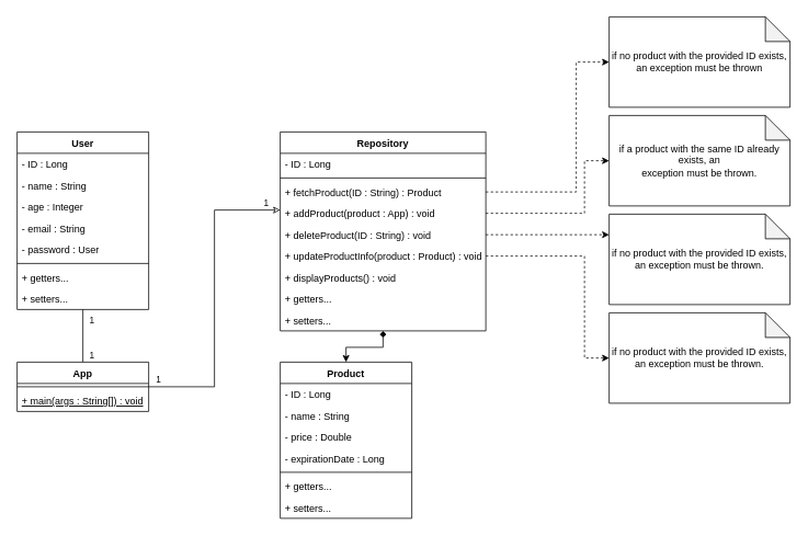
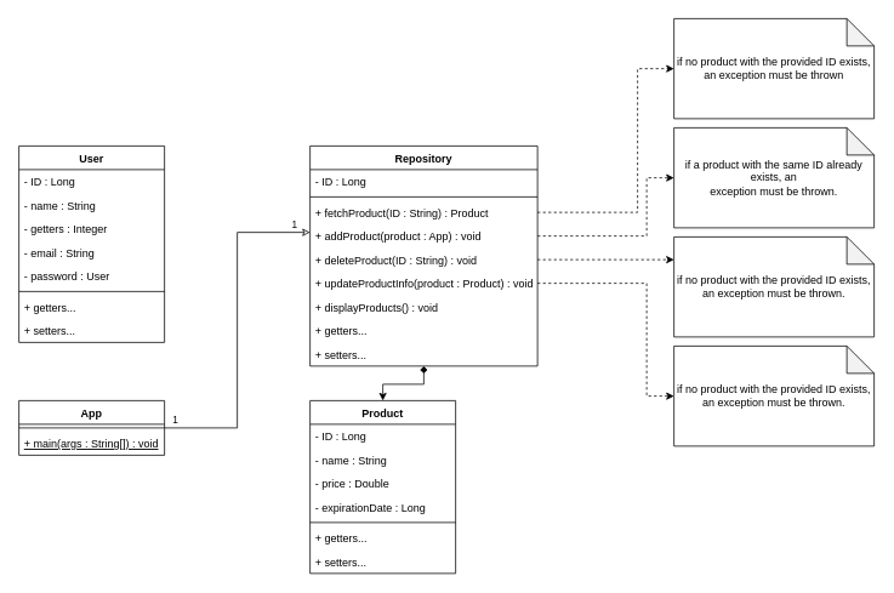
  <mxCell id="0" />
  <mxCell id="1" parent="0" />
  <mxCell id="2" value="User" style="swimlane;fontStyle=1;align=center;verticalAlign=top;childLayout=stackLayout;horizontal=1;startSize=26;horizontalStack=0;resizeParent=1;resizeParentMax=0;resizeLast=0;collapsible=1;marginBottom=0;" vertex="1" parent="1"><mxGeometry x="20" y="160" width="160" height="216" as="geometry" /></mxCell>
  <mxCell id="3" value="- ID : Long" style="text;strokeColor=none;fillColor=none;align=left;verticalAlign=top;spacingLeft=4;spacingRight=4;overflow=hidden;rotatable=0;points=[[0,0.5],[1,0.5]];portConstraint=eastwest;" vertex="1" parent="2"><mxGeometry y="26" width="160" height="26" as="geometry" /></mxCell>
  <mxCell id="4" value="- name : String" style="text;strokeColor=none;fillColor=none;align=left;verticalAlign=top;spacingLeft=4;spacingRight=4;overflow=hidden;rotatable=0;points=[[0,0.5],[1,0.5]];portConstraint=eastwest;" vertex="1" parent="2"><mxGeometry y="52" width="160" height="26" as="geometry" /></mxCell>
- <mxCell id="5" value="- age : Integer" style="text;strokeColor=none;fillColor=none;align=left;verticalAlign=top;spacingLeft=4;spacingRight=4;overflow=hidden;rotatable=0;points=[[0,0.5],[1,0.5]];portConstraint=eastwest;" vertex="1" parent="2"><mxGeometry y="78" width="160" height="26" as="geometry" /></mxCell>
+ <mxCell id="5" value="- getters : Integer" style="text;strokeColor=none;fillColor=none;align=left;verticalAlign=top;spacingLeft=4;spacingRight=4;overflow=hidden;rotatable=0;points=[[0,0.5],[1,0.5]];portConstraint=eastwest;" vertex="1" parent="2"><mxGeometry y="78" width="160" height="26" as="geometry" /></mxCell>
  <mxCell id="6" value="- email : String" style="text;strokeColor=none;fillColor=none;align=left;verticalAlign=top;spacingLeft=4;spacingRight=4;overflow=hidden;rotatable=0;points=[[0,0.5],[1,0.5]];portConstraint=eastwest;" vertex="1" parent="2"><mxGeometry y="104" width="160" height="26" as="geometry" /></mxCell>
  <mxCell id="7" value="- password : User" style="text;strokeColor=none;fillColor=none;align=left;verticalAlign=top;spacingLeft=4;spacingRight=4;overflow=hidden;rotatable=0;points=[[0,0.5],[1,0.5]];portConstraint=eastwest;" vertex="1" parent="2"><mxGeometry y="130" width="160" height="26" as="geometry" /></mxCell>
  <mxCell id="8" value="" style="line;strokeWidth=1;fillColor=none;align=left;verticalAlign=middle;spacingTop=-1;spacingLeft=3;spacingRight=3;rotatable=0;labelPosition=right;points=[];portConstraint=eastwest;" vertex="1" parent="2"><mxGeometry y="156" width="160" height="8" as="geometry" /></mxCell>
  <mxCell id="9" value="+ getters..." style="text;strokeColor=none;fillColor=none;align=left;verticalAlign=top;spacingLeft=4;spacingRight=4;overflow=hidden;rotatable=0;points=[[0,0.5],[1,0.5]];portConstraint=eastwest;" vertex="1" parent="2"><mxGeometry y="164" width="160" height="26" as="geometry" /></mxCell>
  <mxCell id="10" value="+ setters..." style="text;strokeColor=none;fillColor=none;align=left;verticalAlign=top;spacingLeft=4;spacingRight=4;overflow=hidden;rotatable=0;points=[[0,0.5],[1,0.5]];portConstraint=eastwest;" vertex="1" parent="2"><mxGeometry y="190" width="160" height="26" as="geometry" /></mxCell>
  <mxCell id="11" style="edgeStyle=orthogonalEdgeStyle;rounded=0;orthogonalLoop=1;jettySize=auto;html=1;startArrow=diamond;startFill=1;" edge="1" parent="1" source="12" target="22"><mxGeometry relative="1" as="geometry" /></mxCell>
  <mxCell id="12" value="Repository" style="swimlane;fontStyle=1;align=center;verticalAlign=top;childLayout=stackLayout;horizontal=1;startSize=26;horizontalStack=0;resizeParent=1;resizeParentMax=0;resizeLast=0;collapsible=1;marginBottom=0;" vertex="1" parent="1"><mxGeometry x="340" y="160" width="250" height="242" as="geometry" /></mxCell>
  <mxCell id="13" value="- ID : Long" style="text;strokeColor=none;fillColor=none;align=left;verticalAlign=top;spacingLeft=4;spacingRight=4;overflow=hidden;rotatable=0;points=[[0,0.5],[1,0.5]];portConstraint=eastwest;" vertex="1" parent="12"><mxGeometry y="26" width="250" height="26" as="geometry" /></mxCell>
  <mxCell id="14" value="" style="line;strokeWidth=1;fillColor=none;align=left;verticalAlign=middle;spacingTop=-1;spacingLeft=3;spacingRight=3;rotatable=0;labelPosition=right;points=[];portConstraint=eastwest;" vertex="1" parent="12"><mxGeometry y="52" width="250" height="8" as="geometry" /></mxCell>
  <mxCell id="15" value="+ fetchProduct(ID : String) : Product" style="text;strokeColor=none;fillColor=none;align=left;verticalAlign=top;spacingLeft=4;spacingRight=4;overflow=hidden;rotatable=0;points=[[0,0.5],[1,0.5]];portConstraint=eastwest;" vertex="1" parent="12"><mxGeometry y="60" width="250" height="26" as="geometry" /></mxCell>
  <mxCell id="16" value="+ addProduct(product : App) : void" style="text;strokeColor=none;fillColor=none;align=left;verticalAlign=top;spacingLeft=4;spacingRight=4;overflow=hidden;rotatable=0;points=[[0,0.5],[1,0.5]];portConstraint=eastwest;" vertex="1" parent="12"><mxGeometry y="86" width="250" height="26" as="geometry" /></mxCell>
  <mxCell id="17" value="+ deleteProduct(ID : String) : void" style="text;strokeColor=none;fillColor=none;align=left;verticalAlign=top;spacingLeft=4;spacingRight=4;overflow=hidden;rotatable=0;points=[[0,0.5],[1,0.5]];portConstraint=eastwest;" vertex="1" parent="12"><mxGeometry y="112" width="250" height="26" as="geometry" /></mxCell>
  <mxCell id="18" value="+ updateProductInfo(product : Product) : void" style="text;strokeColor=none;fillColor=none;align=left;verticalAlign=top;spacingLeft=4;spacingRight=4;overflow=hidden;rotatable=0;points=[[0,0.5],[1,0.5]];portConstraint=eastwest;" vertex="1" parent="12"><mxGeometry y="138" width="250" height="26" as="geometry" /></mxCell>
  <mxCell id="19" value="+ displayProducts() : void" style="text;strokeColor=none;fillColor=none;align=left;verticalAlign=top;spacingLeft=4;spacingRight=4;overflow=hidden;rotatable=0;points=[[0,0.5],[1,0.5]];portConstraint=eastwest;" vertex="1" parent="12"><mxGeometry y="164" width="250" height="26" as="geometry" /></mxCell>
  <mxCell id="20" value="+ getters..." style="text;strokeColor=none;fillColor=none;align=left;verticalAlign=top;spacingLeft=4;spacingRight=4;overflow=hidden;rotatable=0;points=[[0,0.5],[1,0.5]];portConstraint=eastwest;" vertex="1" parent="12"><mxGeometry y="190" width="250" height="26" as="geometry" /></mxCell>
  <mxCell id="21" value="+ setters..." style="text;strokeColor=none;fillColor=none;align=left;verticalAlign=top;spacingLeft=4;spacingRight=4;overflow=hidden;rotatable=0;points=[[0,0.5],[1,0.5]];portConstraint=eastwest;" vertex="1" parent="12"><mxGeometry y="216" width="250" height="26" as="geometry" /></mxCell>
  <mxCell id="22" value="Product" style="swimlane;fontStyle=1;align=center;verticalAlign=top;childLayout=stackLayout;horizontal=1;startSize=26;horizontalStack=0;resizeParent=1;resizeParentMax=0;resizeLast=0;collapsible=1;marginBottom=0;" vertex="1" parent="1"><mxGeometry x="340" y="440" width="160" height="190" as="geometry" /></mxCell>
  <mxCell id="23" value="- ID : Long" style="text;strokeColor=none;fillColor=none;align=left;verticalAlign=top;spacingLeft=4;spacingRight=4;overflow=hidden;rotatable=0;points=[[0,0.5],[1,0.5]];portConstraint=eastwest;" vertex="1" parent="22"><mxGeometry y="26" width="160" height="26" as="geometry" /></mxCell>
  <mxCell id="24" value="- name : String" style="text;strokeColor=none;fillColor=none;align=left;verticalAlign=top;spacingLeft=4;spacingRight=4;overflow=hidden;rotatable=0;points=[[0,0.5],[1,0.5]];portConstraint=eastwest;" vertex="1" parent="22"><mxGeometry y="52" width="160" height="26" as="geometry" /></mxCell>
  <mxCell id="25" value="- price : Double" style="text;strokeColor=none;fillColor=none;align=left;verticalAlign=top;spacingLeft=4;spacingRight=4;overflow=hidden;rotatable=0;points=[[0,0.5],[1,0.5]];portConstraint=eastwest;" vertex="1" parent="22"><mxGeometry y="78" width="160" height="26" as="geometry" /></mxCell>
  <mxCell id="26" value="- expirationDate : Long" style="text;strokeColor=none;fillColor=none;align=left;verticalAlign=top;spacingLeft=4;spacingRight=4;overflow=hidden;rotatable=0;points=[[0,0.5],[1,0.5]];portConstraint=eastwest;" vertex="1" parent="22"><mxGeometry y="104" width="160" height="26" as="geometry" /></mxCell>
  <mxCell id="27" value="" style="line;strokeWidth=1;fillColor=none;align=left;verticalAlign=middle;spacingTop=-1;spacingLeft=3;spacingRight=3;rotatable=0;labelPosition=right;points=[];portConstraint=eastwest;" vertex="1" parent="22"><mxGeometry y="130" width="160" height="8" as="geometry" /></mxCell>
  <mxCell id="28" value="+ getters..." style="text;strokeColor=none;fillColor=none;align=left;verticalAlign=top;spacingLeft=4;spacingRight=4;overflow=hidden;rotatable=0;points=[[0,0.5],[1,0.5]];portConstraint=eastwest;" vertex="1" parent="22"><mxGeometry y="138" width="160" height="26" as="geometry" /></mxCell>
  <mxCell id="29" value="+ setters..." style="text;strokeColor=none;fillColor=none;align=left;verticalAlign=top;spacingLeft=4;spacingRight=4;overflow=hidden;rotatable=0;points=[[0,0.5],[1,0.5]];portConstraint=eastwest;" vertex="1" parent="22"><mxGeometry y="164" width="160" height="26" as="geometry" /></mxCell>
  <mxCell id="30" value="&lt;div&gt;if no product with the provided ID exists,&lt;/div&gt;&lt;div&gt;an exception must be thrown&lt;/div&gt;" style="shape=note;whiteSpace=wrap;html=1;backgroundOutline=1;darkOpacity=0.05;" vertex="1" parent="1"><mxGeometry x="740" y="20" width="220" height="110" as="geometry" /></mxCell>
  <mxCell id="31" style="edgeStyle=orthogonalEdgeStyle;rounded=0;orthogonalLoop=1;jettySize=auto;html=1;startArrow=none;startFill=0;dashed=1;" edge="1" parent="1" source="15" target="30"><mxGeometry relative="1" as="geometry"><Array as="points"><mxPoint x="700" y="233" /><mxPoint x="700" y="75" /></Array></mxGeometry></mxCell>
  <mxCell id="32" value="&lt;div&gt;if a product with the same ID already exists, an&lt;/div&gt;&lt;div&gt;exception must be thrown.&lt;/div&gt;" style="shape=note;whiteSpace=wrap;html=1;backgroundOutline=1;darkOpacity=0.05;" vertex="1" parent="1"><mxGeometry x="740" y="140" width="220" height="110" as="geometry" /></mxCell>
  <mxCell id="33" style="edgeStyle=orthogonalEdgeStyle;rounded=0;orthogonalLoop=1;jettySize=auto;html=1;dashed=1;startArrow=none;startFill=0;" edge="1" parent="1" source="16" target="32"><mxGeometry relative="1" as="geometry"><Array as="points"><mxPoint x="710" y="259" /><mxPoint x="710" y="195" /></Array></mxGeometry></mxCell>
  <mxCell id="34" value="&lt;div&gt;if no product with the provided ID exists,&lt;/div&gt;&lt;div&gt;an exception must be thrown.&lt;/div&gt;" style="shape=note;whiteSpace=wrap;html=1;backgroundOutline=1;darkOpacity=0.05;" vertex="1" parent="1"><mxGeometry x="740" y="260" width="220" height="110" as="geometry" /></mxCell>
  <mxCell id="35" style="edgeStyle=orthogonalEdgeStyle;rounded=0;orthogonalLoop=1;jettySize=auto;html=1;dashed=1;startArrow=none;startFill=0;" edge="1" parent="1" source="17" target="34"><mxGeometry relative="1" as="geometry"><Array as="points"><mxPoint x="580" y="285" /><mxPoint x="580" y="285" /></Array></mxGeometry></mxCell>
  <mxCell id="36" value="&lt;div&gt;if no product with the provided ID exists,&lt;/div&gt;&lt;div&gt;an exception must be thrown.&lt;/div&gt;" style="shape=note;whiteSpace=wrap;html=1;backgroundOutline=1;darkOpacity=0.05;" vertex="1" parent="1"><mxGeometry x="740" y="380" width="220" height="110" as="geometry" /></mxCell>
  <mxCell id="37" style="edgeStyle=orthogonalEdgeStyle;rounded=0;orthogonalLoop=1;jettySize=auto;html=1;dashed=1;startArrow=none;startFill=0;" edge="1" parent="1" source="18" target="36"><mxGeometry relative="1" as="geometry"><Array as="points"><mxPoint x="710" y="311" /><mxPoint x="710" y="435" /></Array></mxGeometry></mxCell>
- <mxCell id="38" style="edgeStyle=orthogonalEdgeStyle;rounded=0;orthogonalLoop=1;jettySize=auto;html=1;startArrow=none;startFill=0;endArrow=none;endFill=0;" edge="1" parent="1" source="44" target="2"><mxGeometry relative="1" as="geometry" /></mxCell>
- <mxCell id="39" value="1" style="edgeLabel;html=1;align=center;verticalAlign=middle;resizable=0;points=[];" vertex="1" connectable="0" parent="38"><mxGeometry x="0.756" y="1" relative="1" as="geometry"><mxPoint x="11" y="4" as="offset" /></mxGeometry></mxCell>
- <mxCell id="40" value="1" style="edgeLabel;html=1;align=center;verticalAlign=middle;resizable=0;points=[];" vertex="1" connectable="0" parent="38"><mxGeometry x="-0.733" relative="1" as="geometry"><mxPoint x="10" as="offset" /></mxGeometry></mxCell>
  <mxCell id="41" style="edgeStyle=orthogonalEdgeStyle;rounded=0;orthogonalLoop=1;jettySize=auto;html=1;startArrow=none;startFill=0;endArrow=classic;endFill=0;" edge="1" parent="1" source="44" target="12"><mxGeometry relative="1" as="geometry"><Array as="points"><mxPoint x="260" y="470" /><mxPoint x="260" y="255" /></Array></mxGeometry></mxCell>
  <mxCell id="42" value="1" style="edgeLabel;html=1;align=center;verticalAlign=middle;resizable=0;points=[];" vertex="1" connectable="0" parent="41"><mxGeometry x="0.903" y="2" relative="1" as="geometry"><mxPoint y="-7" as="offset" /></mxGeometry></mxCell>
  <mxCell id="43" value="1" style="edgeLabel;html=1;align=center;verticalAlign=middle;resizable=0;points=[];" vertex="1" connectable="0" parent="41"><mxGeometry x="-0.944" y="1" relative="1" as="geometry"><mxPoint y="-9" as="offset" /></mxGeometry></mxCell>
  <mxCell id="44" value="App" style="swimlane;fontStyle=1;align=center;verticalAlign=top;childLayout=stackLayout;horizontal=1;startSize=26;horizontalStack=0;resizeParent=1;resizeParentMax=0;resizeLast=0;collapsible=1;marginBottom=0;" vertex="1" parent="1"><mxGeometry x="20" y="440" width="160" height="60" as="geometry" /></mxCell>
  <mxCell id="45" value="" style="line;strokeWidth=1;fillColor=none;align=left;verticalAlign=middle;spacingTop=-1;spacingLeft=3;spacingRight=3;rotatable=0;labelPosition=right;points=[];portConstraint=eastwest;" vertex="1" parent="44"><mxGeometry y="26" width="160" height="8" as="geometry" /></mxCell>
  <mxCell id="46" value="+ main(args : String[]) : void" style="text;strokeColor=none;fillColor=none;align=left;verticalAlign=top;spacingLeft=4;spacingRight=4;overflow=hidden;rotatable=0;points=[[0,0.5],[1,0.5]];portConstraint=eastwest;fontStyle=4" vertex="1" parent="44"><mxGeometry y="34" width="160" height="26" as="geometry" /></mxCell>
